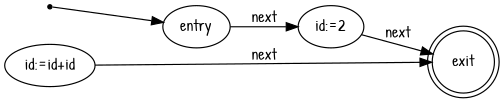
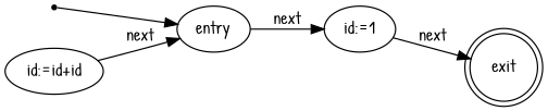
  digraph {
    fontname="Patrick Hand"
    rankdir=LR
    node [fontname="Patrick Hand"]
    edge [fontname="Patrick Hand"]
    inic [shape=point]
    n2 [label=entry]
-   n3 [label="id:=2"]
+   n3 [label="id:=1"]
    n4 [label=exit shape=doublecircle]
    n5 [label="id:=id+id"]
    inic -> n2
    n2 -> n3 [label=next]
    n3 -> n4 [label=next]
-   n5 -> n4 [label=next]
+   n5 -> n2 [label=next]
  }
